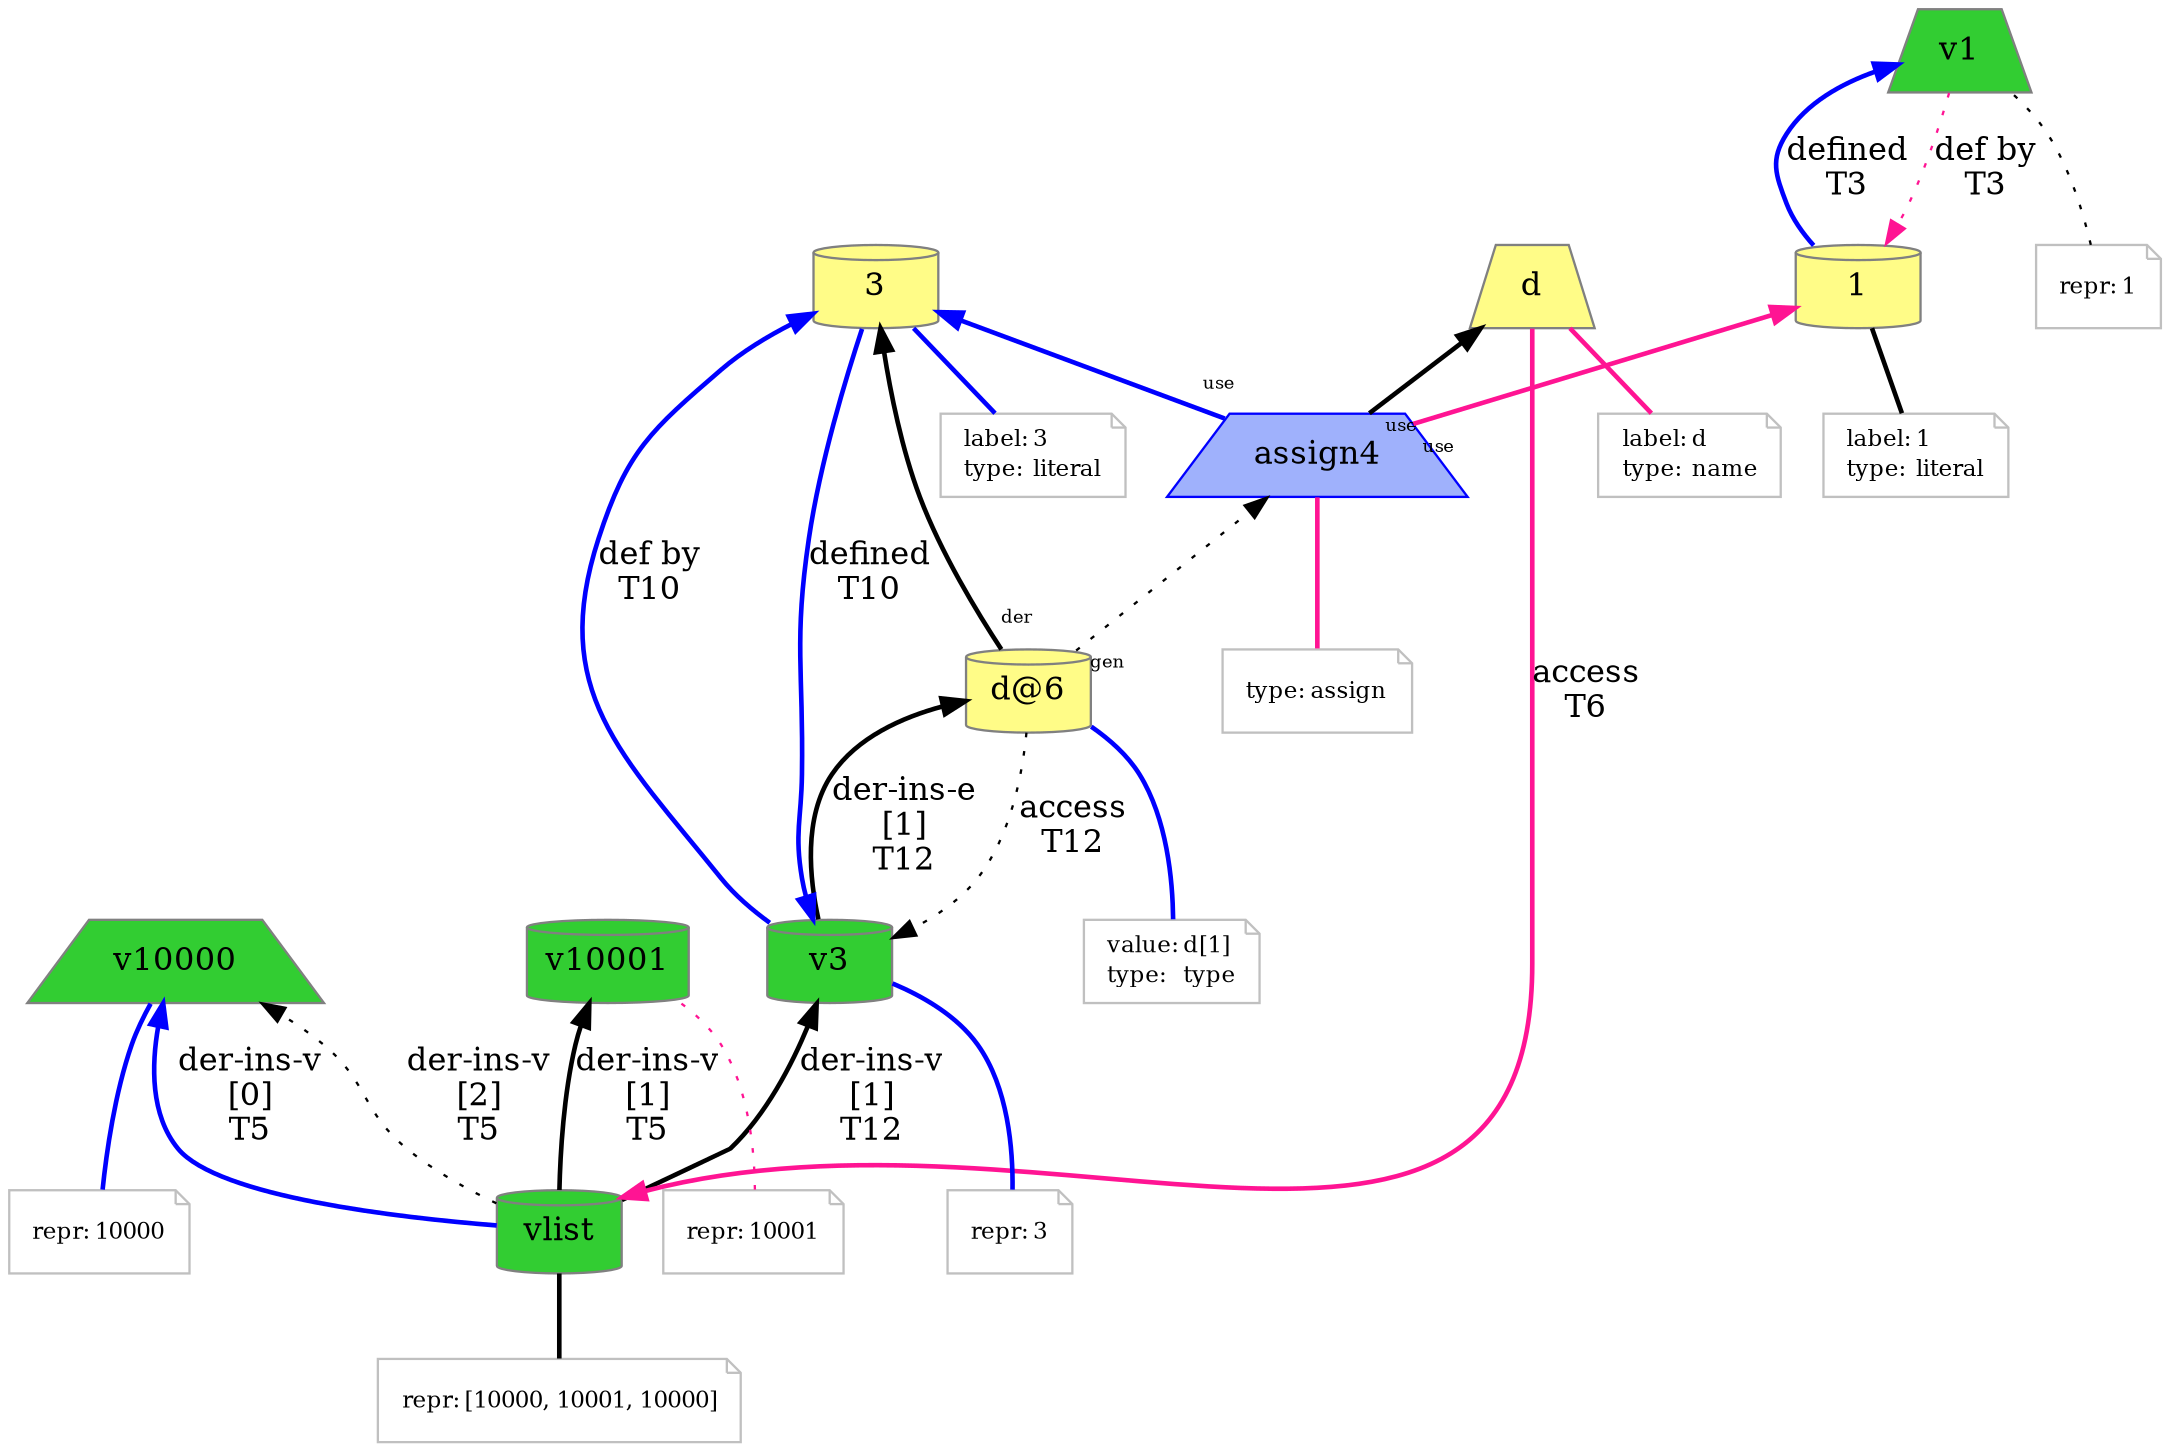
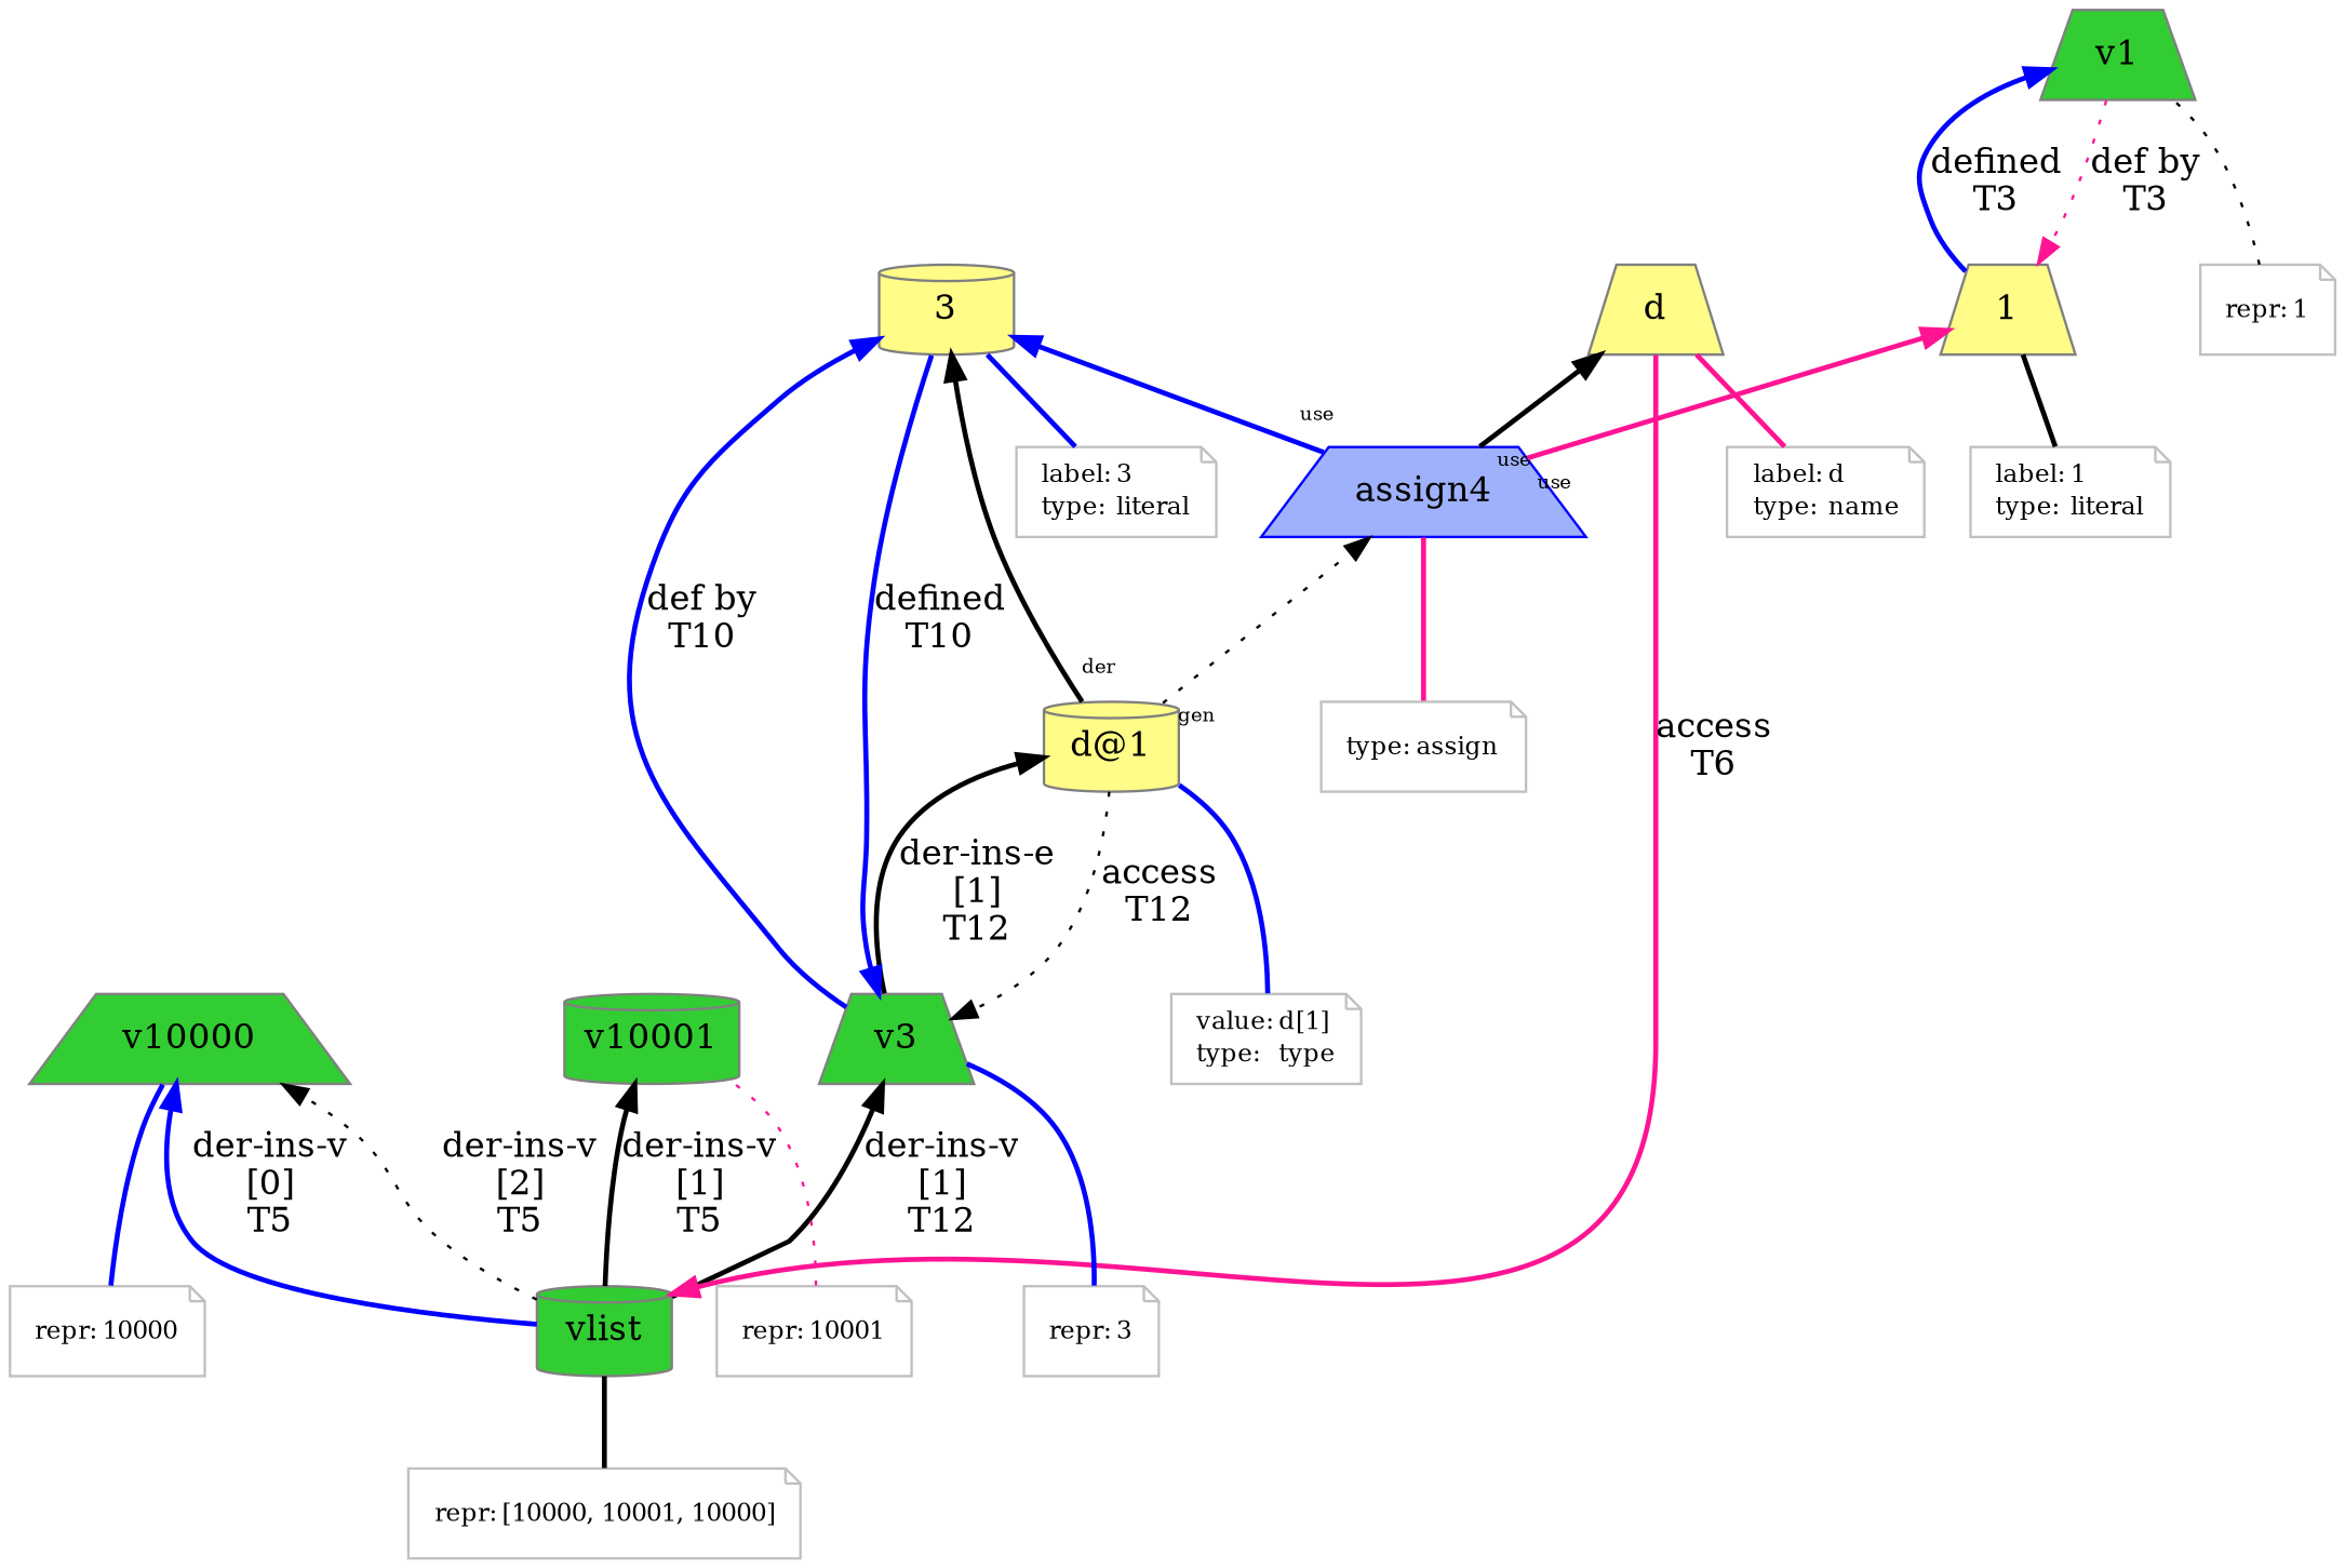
  digraph {
    rankdir=BT
    node [color=gray shape=note]
    edge [color=black labelangle=60.0 labeldistance=1.5 rotation=20 style=bold]
    n1 [color="#808080" fillcolor="#32CD32" label=vlist shape=cylinder style=filled]
    n2 [color="#808080" fillcolor="#32CD32" label=v10000 shape=trapezium style=filled]
    n3 [color="#808080" fillcolor="#32CD32" label=v10001 shape=cylinder style=filled]
-   n4 [color="#808080" fillcolor="#32CD32" label=v3 shape=cylinder style=filled]
+   n4 [color="#808080" fillcolor="#32CD32" label=v3 shape=trapezium style=filled]
    n5 [color="#808080" fillcolor="#FFFC87" label=3 shape=cylinder style=filled]
-   n6 [color="#808080" fillcolor="#FFFC87" label="d@6" shape=cylinder style=filled]
+   n6 [color="#808080" fillcolor="#FFFC87" label="d@1" shape=cylinder style=filled]
    n7 [fontcolor=black fontsize=10 label=<<TABLE cellpadding="0" border="0"> 	<TR> 	    <TD align="left">repr:</TD> 	    <TD align="left">[10000, 10001, 10000]</TD> 	</TR> </TABLE>>]
    n8 [fontcolor=black fontsize=10 label=<<TABLE cellpadding="0" border="0"> 	<TR> 	    <TD align="left">repr:</TD> 	    <TD align="left">10000</TD> 	</TR> </TABLE>>]
    n9 [fontcolor=black fontsize=10 label=<<TABLE cellpadding="0" border="0"> 	<TR> 	    <TD align="left">repr:</TD> 	    <TD align="left">10001</TD> 	</TR> </TABLE>>]
    n10 [color="#808080" fillcolor="#FFFC87" label=d shape=trapezium style=filled]
    n11 [fontcolor=black fontsize=10 label=<<TABLE cellpadding="0" border="0"> 	<TR> 	    <TD align="left">label:</TD> 	    <TD align="left">d</TD> 	</TR> 	<TR> 	    <TD align="left">type:</TD> 	    <TD align="left">name</TD> 	</TR> </TABLE>>]
-   n12 [color="#808080" fillcolor="#FFFC87" label=1 shape=cylinder style=filled]
+   n12 [color="#808080" fillcolor="#FFFC87" label=1 shape=trapezium style=filled]
    n13 [color="#808080" fillcolor="#32CD32" label=v1 shape=trapezium style=filled]
    n14 [fontcolor=black fontsize=10 label=<<TABLE cellpadding="0" border="0"> 	<TR> 	    <TD align="left">label:</TD> 	    <TD align="left">1</TD> 	</TR> 	<TR> 	    <TD align="left">type:</TD> 	    <TD align="left">literal</TD> 	</TR> </TABLE>>]
    n15 [fontcolor=black fontsize=10 label=<<TABLE cellpadding="0" border="0"> 	<TR> 	    <TD align="left">repr:</TD> 	    <TD align="left">1</TD> 	</TR> </TABLE>>]
    n16 [fontcolor=black fontsize=10 label=<<TABLE cellpadding="0" border="0"> 	<TR> 	    <TD align="left">label:</TD> 	    <TD align="left">3</TD> 	</TR> 	<TR> 	    <TD align="left">type:</TD> 	    <TD align="left">literal</TD> 	</TR> </TABLE>>]
    n17 [color="#0000FF" fillcolor="#9FB1FC" label=assign4 shape=trapezium sides=4 style=filled]
    n18 [fontcolor=black fontsize=10 label=<<TABLE cellpadding="0" border="0"> 	<TR> 	    <TD align="left">repr:</TD> 	    <TD align="left">3</TD> 	</TR> </TABLE>>]
    n19 [fontcolor=black fontsize=10 label=<<TABLE cellpadding="0" border="0"> 	<TR> 	    <TD align="left">value:</TD> 	    <TD align="left">d[1]</TD> 	</TR> 	<TR> 	    <TD align="left">type:</TD> 	    <TD align="left">type</TD> 	</TR> </TABLE>>]
    n20 [fontcolor=black fontsize=10 label=<<TABLE cellpadding="0" border="0"> 	<TR> 	    <TD align="left">type:</TD> 	    <TD align="left">assign</TD> 	</TR> </TABLE>>]
    n1 -> n2 [color=blue fontsize=14 label="der-ins-v\n[0]\nT5"]
    n1 -> n2 [fontsize=14 label="der-ins-v\n[2]\nT5" style=dotted]
    n1 -> n3 [fontsize=14 label="der-ins-v\n[1]\nT5"]
    n1 -> n4 [fontsize=14 label="der-ins-v\n[1]\nT12"]
    n4 -> n5 [color=blue fontsize=14 label="def by\nT10"]
    n4 -> n6 [fontsize=14 label="der-ins-e\n[1]\nT12"]
    n5 -> n4 [color=blue fontsize=14 label="defined\nT10"]
    n6 -> n4 [fontsize=14 label="access\nT12" style=dotted]
    n6 -> n5 [labelfontsize=8 taillabel=der]
    n6 -> n17 [labelfontsize=8 style=dotted taillabel=gen]
    n7 -> n1 [arrowhead=none labelangle="" labeldistance="" rotation=""]
    n8 -> n2 [arrowhead=none color=blue labelangle="" labeldistance="" rotation=""]
    n9 -> n3 [arrowhead=none color=deeppink style=dotted labelangle="" labeldistance="" rotation=""]
    n10 -> n1 [color=deeppink fontsize=14 label="access\nT6"]
    n11 -> n10 [arrowhead=none color=deeppink labelangle="" labeldistance="" rotation=""]
    n12 -> n13 [color=blue fontsize=14 label="defined\nT3"]
    n13 -> n12 [color=deeppink fontsize=14 label="def by\nT3" style=dotted]
    n14 -> n12 [arrowhead=none labelangle="" labeldistance="" rotation=""]
    n15 -> n13 [arrowhead=none style=dotted labelangle="" labeldistance="" rotation=""]
    n16 -> n5 [arrowhead=none color=blue labelangle="" labeldistance="" rotation=""]
    n17 -> n5 [color=blue labelfontsize=8 taillabel=use]
    n17 -> n10 [labelfontsize=8 taillabel=use]
    n17 -> n12 [color=deeppink labelfontsize=8 taillabel=use]
    n18 -> n4 [arrowhead=none color=blue labelangle="" labeldistance="" rotation=""]
    n19 -> n6 [arrowhead=none color=blue labelangle="" labeldistance="" rotation=""]
    n20 -> n17 [arrowhead=none color=deeppink labelangle="" labeldistance="" rotation=""]
  }
